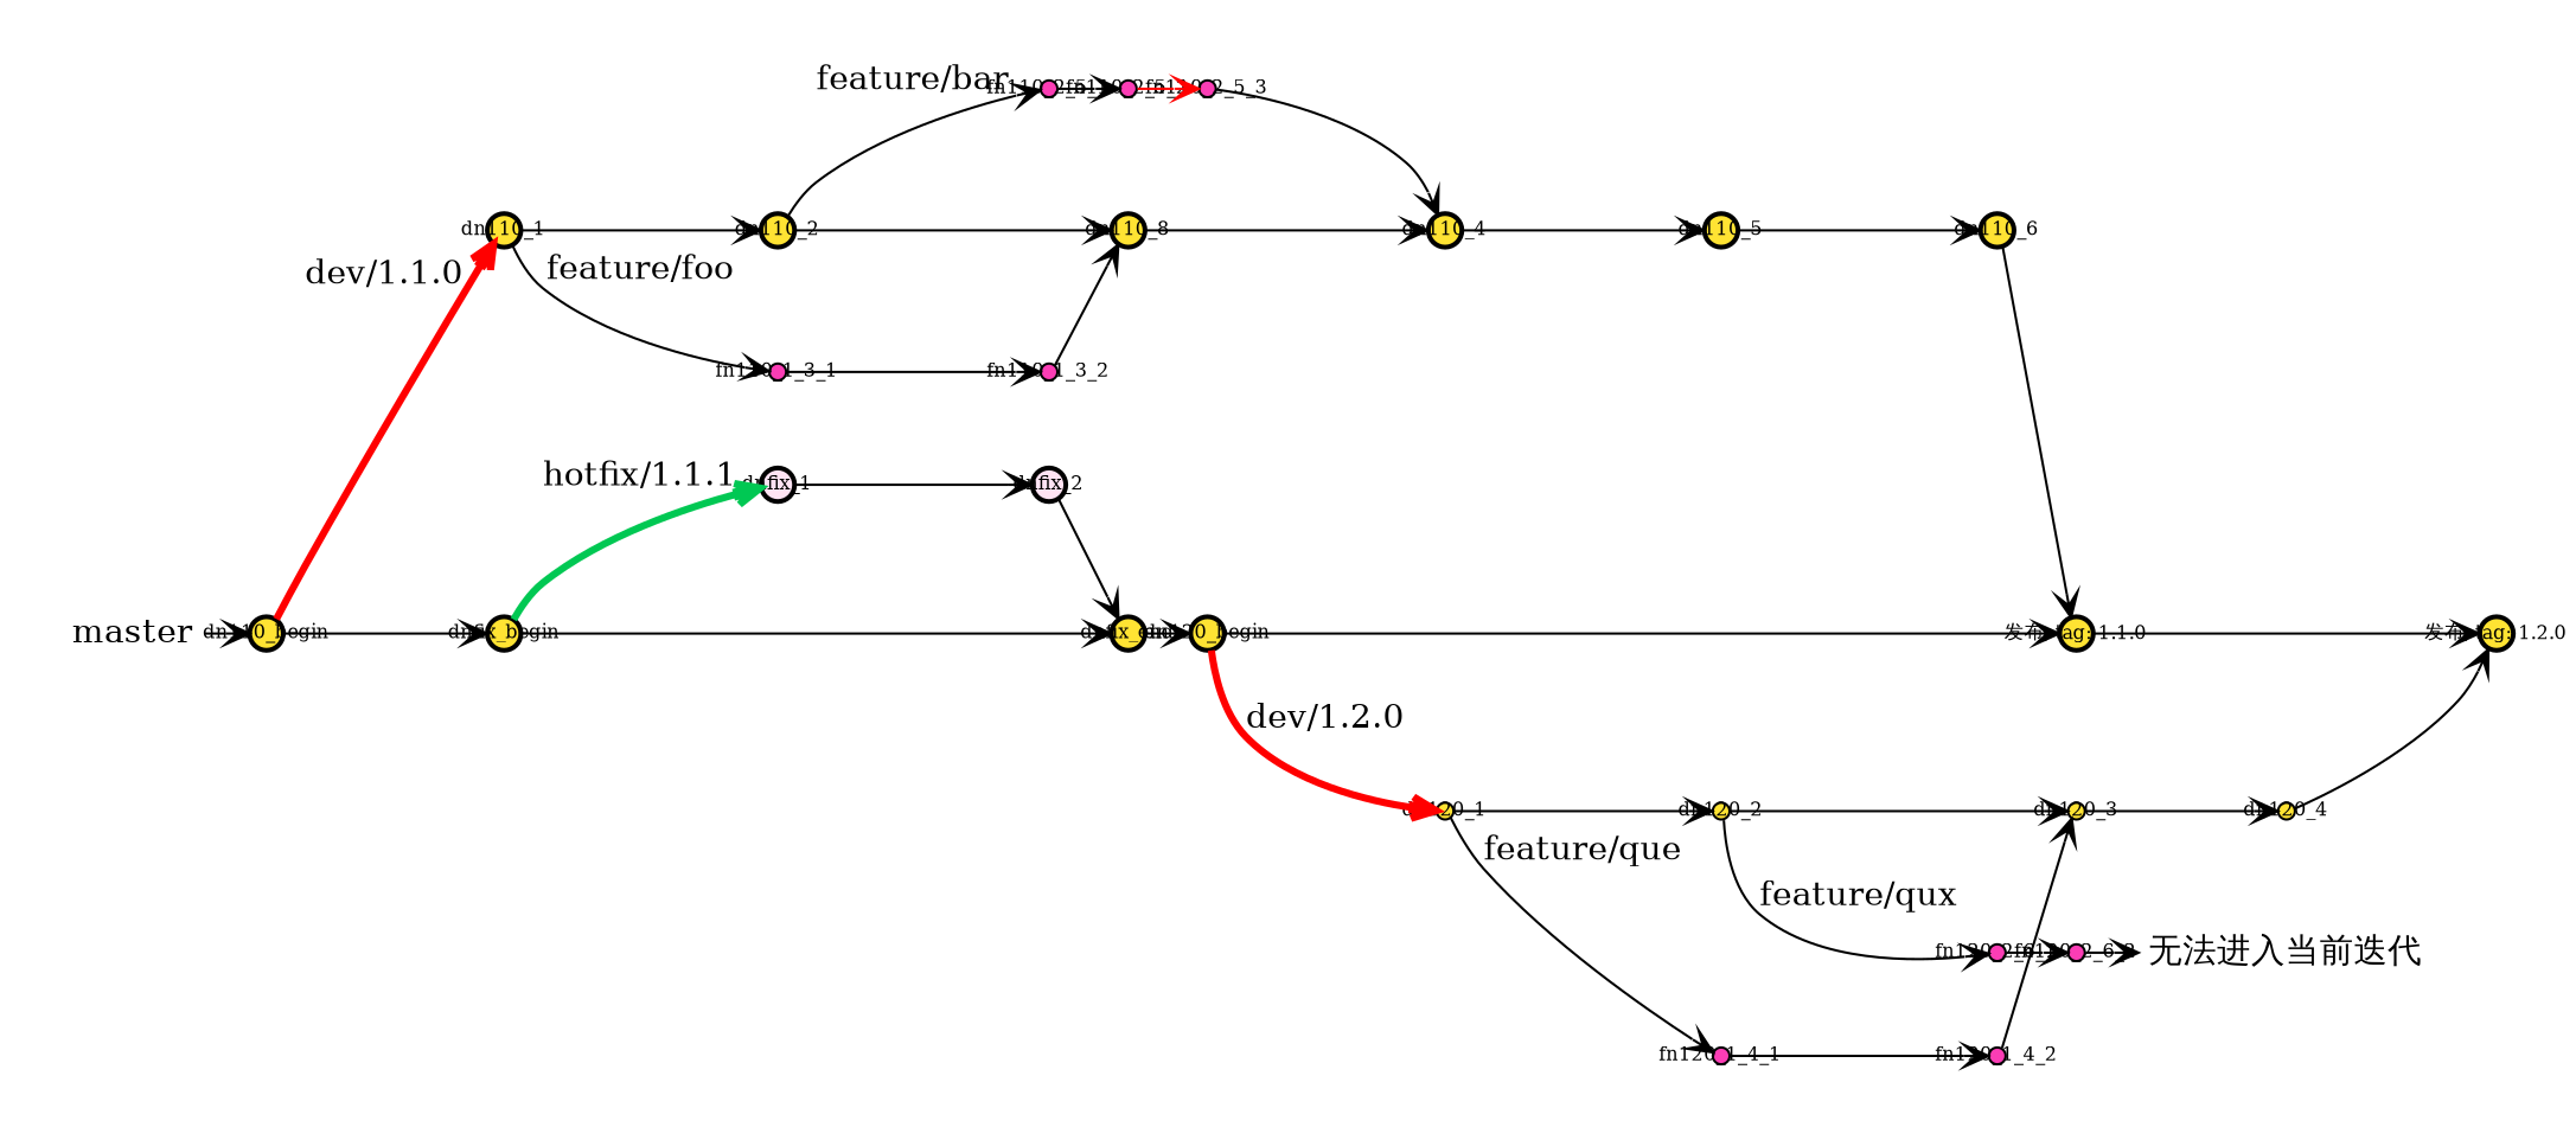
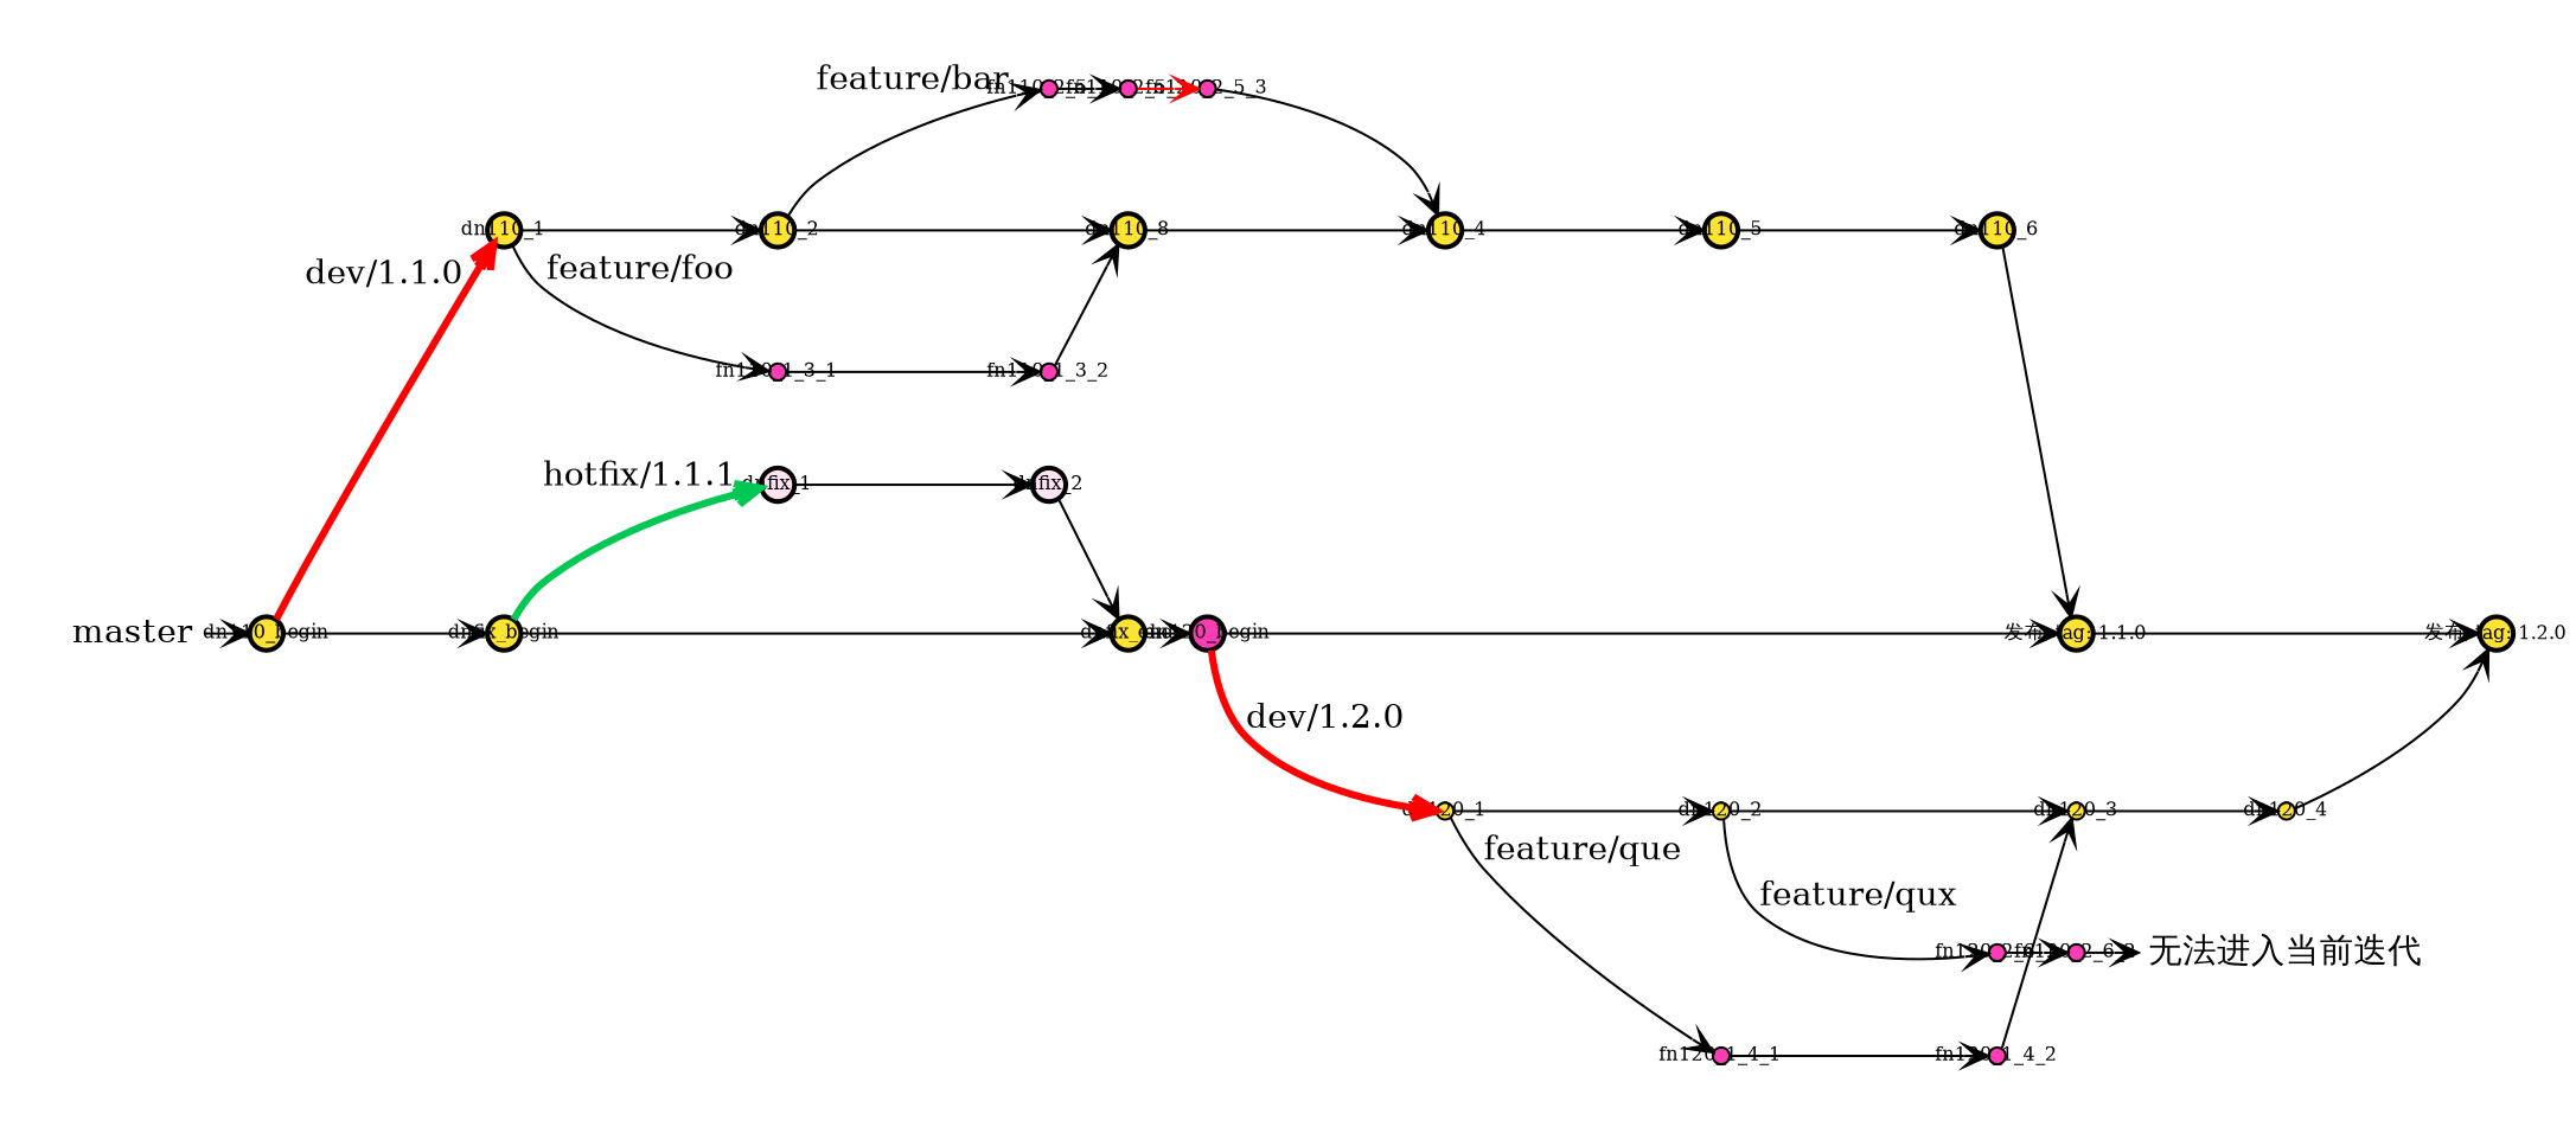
  digraph {
    forcelabels=false
    nodesep=0.5
    rankdir=LR
    ranksep=0.25
    splines=true
    node [color="#000000" fillcolor="#FFE333" fixedsize=true font=Consolas fontcolor=black fontsize="8pt" group=develop_new penwidth=2 shape=circle style=filled]
    edge [arrowhead=open color="#000000" penwidth=1]
    n1 [fillcolor=none fixedsize=false fontsize=14 height=0 label=master margin=0.05 penwidth=0 shape=none width=0]
    dn110_begin [height=0.2 width=0.2]
    dnfix_begin [height=0.2 width=0.2]
    dn110_1 [group="dev/1.1.0" height=0.2 width=0.2]
    dnfix_end [height=0.2 width=0.2]
    dnfix_1 [fillcolor="#FFE3F3" group="hotfix/1.1.1" height=0.2 width=0.2]
    dn110_2 [group="dev/1.1.0" height=0.2 width=0.2]
    fn110_1_3_1 [fillcolor="#FB3DB5" group=feature_new_1 height=0.1 penwidth=1 width=0.1]
-   dn120_begin [height=0.2 width=0.2]
+   dn120_begin [fillcolor="#FB3DB5" height=0.2 width=0.2]
    dnfix_2 [fillcolor="#FFE3F3" group="hotfix/1.1.1" height=0.2 width=0.2]
    n11 [height=0.2 label="发布, tag: 1.1.0" width=0.2]
    dn120_1 [group="dev/1.2.0" height=0.1 penwidth=1 width=0.1]
    n13 [height=0.2 label="发布, tag: 1.2.0" width=0.2]
    dn120_2 [group="dev/1.2.0" height=0.1 penwidth=1 width=0.1]
    fn120_1_4_1 [fillcolor="#FB3DB5" group=feature_new_120 height=0.1 penwidth=1 width=0.1]
    n16 [group="dev/1.1.0" height=0.2 label=dn110_8 width=0.2]
    fn110_2_5_1 [fillcolor="#FB3DB5" group=feature_new_1 height=0.1 penwidth=1 width=0.1]
    fn110_1_3_2 [fillcolor="#FB3DB5" group=feature_new_1 height=0.1 penwidth=1 width=0.1]
    dn110_4 [group="dev/1.1.0" height=0.2 width=0.2]
    fn110_2_5_2 [fillcolor="#FB3DB5" group=feature_new_1 height=0.1 penwidth=1 width=0.1]
    dn110_5 [group="dev/1.1.0" height=0.2 width=0.2]
    dn110_6 [group="dev/1.1.0" height=0.2 width=0.2]
    fn110_2_5_3 [fillcolor="#FB3DB5" group=feature_new_1 height=0.1 penwidth=1 width=0.1]
    dn120_3 [group="dev/1.2.0" height=0.1 penwidth=1 width=0.1]
    fn120_2_6_1 [fillcolor="#FB3DB5" group=feature_new_120 height=0.1 penwidth=1 width=0.1]
    fn120_1_4_2 [fillcolor="#FB3DB5" group=feature_new_120 height=0.1 penwidth=1 width=0.1]
    dn120_4 [group="dev/1.2.0" height=0.1 penwidth=1 width=0.1]
    fn120_2_6_2 [fillcolor="#FB3DB5" group=feature_new_120 height=0.1 penwidth=1 width=0.1]
    n29 [fillcolor=none fixedsize=false fontsize=14 group=feature_new_120 height=0 label="无法进入当前迭代" margin=0.05 penwidth=0 shape=none width=0]
    subgraph sub_1 {
      rank=source
      n1
    }
    n1 -> dn110_begin
    dn110_begin -> dnfix_begin
    dn110_begin -> dn110_1 [color=red label="dev/1.1.0" penwidth=3]
    dnfix_begin -> dnfix_end
    dnfix_begin -> dnfix_1 [color="#00c853" label="hotfix/1.1.1" penwidth=3]
    dn110_1 -> dn110_2
    dn110_1 -> fn110_1_3_1 [label="feature/foo"]
    dnfix_end -> dn120_begin
    dnfix_1 -> dnfix_2
    dn110_2 -> n16
    dn110_2 -> fn110_2_5_1 [label="feature/bar"]
    fn110_1_3_1 -> fn110_1_3_2
    dn120_begin -> n11
    dn120_begin -> dn120_1 [color=red label="dev/1.2.0" penwidth=3]
    dnfix_2 -> dnfix_end
    n11 -> n13
    dn120_1 -> dn120_2
    dn120_1 -> fn120_1_4_1 [label="feature/que"]
    dn120_2 -> dn120_3
    dn120_2 -> fn120_2_6_1 [label="feature/qux"]
    fn120_1_4_1 -> fn120_1_4_2
    n16 -> dn110_4
    fn110_2_5_1 -> fn110_2_5_2
    fn110_1_3_2 -> n16
    dn110_4 -> dn110_5
    fn110_2_5_2 -> fn110_2_5_3 [color=red]
    dn110_5 -> dn110_6
    dn110_6 -> n11
    fn110_2_5_3 -> dn110_4
    dn120_3 -> dn120_4
    fn120_2_6_1 -> fn120_2_6_2
    fn120_1_4_2 -> dn120_3
    dn120_4 -> n13
    fn120_2_6_2 -> n29
  }
